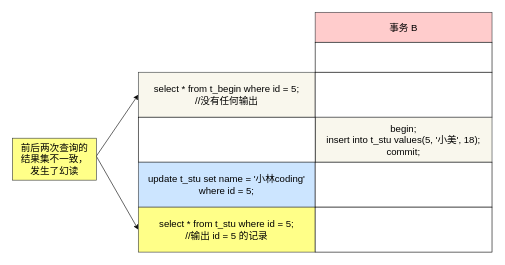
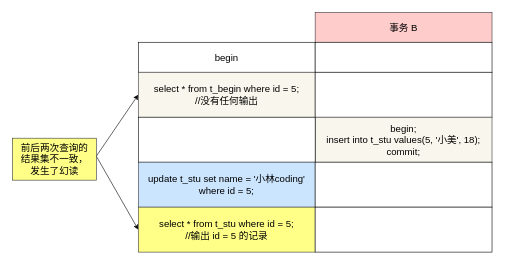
  <mxCell id="0" />
  <mxCell id="1" parent="0" />
  <mxCell id="2" value="" style="endArrow=classic;html=1;rounded=0;fontSize=16;fontColor=default;entryX=0;entryY=0.5;entryDx=0;entryDy=0;" edge="1" parent="1" target="8"><mxGeometry width="50" height="50" relative="1" as="geometry"><mxPoint x="160" y="260" as="sourcePoint" /><mxPoint x="220" y="160" as="targetPoint" /></mxGeometry></mxCell>
  <mxCell id="3" value="" style="endArrow=classic;html=1;rounded=0;fontSize=16;fontColor=default;entryX=0;entryY=0.5;entryDx=0;entryDy=0;" edge="1" parent="1" target="13"><mxGeometry width="50" height="50" relative="1" as="geometry"><mxPoint x="160" y="260" as="sourcePoint" /><mxPoint x="230" y="360" as="targetPoint" /></mxGeometry></mxCell>
  <mxCell id="4" value="前后两次查询的&lt;br&gt;结果集不一致，&lt;br&gt;发生了幻读" style="text;html=1;align=center;verticalAlign=middle;resizable=0;points=[];autosize=1;strokeColor=#36393d;fillColor=#ffff88;fontSize=16;" vertex="1" parent="1"><mxGeometry x="20" y="230" width="140" height="70" as="geometry" /></mxCell>
  <mxCell id="5" value="事务 B" style="rounded=0;whiteSpace=wrap;html=1;fontSize=16;fillColor=#ffcccc;strokeColor=#36393d;" vertex="1" parent="1"><mxGeometry x="525" y="20" width="295.0" height="50" as="geometry" /></mxCell>
+ <mxCell id="6" value="begin" style="rounded=0;whiteSpace=wrap;html=1;fontSize=16;" vertex="1" parent="1"><mxGeometry x="230" y="70" width="295.0" height="50" as="geometry" /></mxCell>
  <mxCell id="7" value="" style="rounded=0;whiteSpace=wrap;html=1;fontSize=16;" vertex="1" parent="1"><mxGeometry x="525" y="70" width="295.0" height="50" as="geometry" /></mxCell>
  <mxCell id="8" value="select * from t_begin where id = 5; &lt;br&gt;//没有任何输出" style="rounded=0;whiteSpace=wrap;html=1;labelBackgroundColor=none;fontSize=16;fillColor=#f9f7ed;strokeColor=#36393d;" vertex="1" parent="1"><mxGeometry x="230" y="120" width="295.0" height="75" as="geometry" /></mxCell>
  <mxCell id="9" value="" style="rounded=0;whiteSpace=wrap;html=1;labelBackgroundColor=none;fontSize=16;fontColor=default;" vertex="1" parent="1"><mxGeometry x="525" y="120" width="295.0" height="75" as="geometry" /></mxCell>
  <mxCell id="10" value="begin;&lt;br&gt;insert into t_stu values(5, '小美', 18);&lt;br&gt;commit;" style="rounded=0;whiteSpace=wrap;html=1;labelBackgroundColor=none;fontSize=16;fillColor=#f9f7ed;strokeColor=#36393d;" vertex="1" parent="1"><mxGeometry x="525" y="195" width="295.0" height="75" as="geometry" /></mxCell>
  <mxCell id="11" value="" style="rounded=0;whiteSpace=wrap;html=1;labelBackgroundColor=none;fontSize=16;fontColor=default;" vertex="1" parent="1"><mxGeometry x="230" y="195" width="295.0" height="75" as="geometry" /></mxCell>
  <mxCell id="12" value="update t_stu set name = '小林coding' where id = 5;" style="rounded=0;whiteSpace=wrap;html=1;labelBackgroundColor=none;fontSize=16;fillColor=#cce5ff;strokeColor=#36393d;" vertex="1" parent="1"><mxGeometry x="230" y="270" width="295.0" height="75" as="geometry" /></mxCell>
  <mxCell id="13" value="select * from t_stu where id = 5; &lt;br&gt;//输出 id = 5 的记录" style="rounded=0;whiteSpace=wrap;html=1;labelBackgroundColor=none;fontSize=16;fillColor=#ffff88;strokeColor=#36393d;" vertex="1" parent="1"><mxGeometry x="230" y="345" width="295.0" height="75" as="geometry" /></mxCell>
  <mxCell id="14" value="" style="rounded=0;whiteSpace=wrap;html=1;labelBackgroundColor=none;fontSize=16;fontColor=default;" vertex="1" parent="1"><mxGeometry x="525" y="270" width="295.0" height="75" as="geometry" /></mxCell>
  <mxCell id="15" value="" style="rounded=0;whiteSpace=wrap;html=1;labelBackgroundColor=none;fontSize=16;fontColor=default;" vertex="1" parent="1"><mxGeometry x="525" y="345" width="295.0" height="75" as="geometry" /></mxCell>
